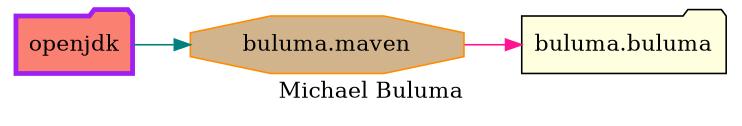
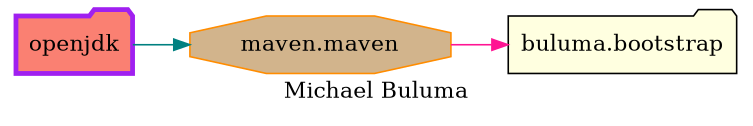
  digraph {
    label="Michael Buluma"
    rankdir=LR
    node [shape=folder style=filled]
    openjdk [color=purple fillcolor=salmon penwidth=3]
-   "buluma.maven" [color=darkorange fillcolor=tan shape=octagon]
-   "buluma.bootstrap" [color=black fillcolor=lightyellow label="buluma.buluma"]
+   "buluma.maven" [color=darkorange fillcolor=tan shape=octagon label="maven.maven"]
+   "buluma.bootstrap" [color=black fillcolor=lightyellow]
    openjdk -> "buluma.maven" [color=teal]
    "buluma.maven" -> "buluma.bootstrap" [color=deeppink]
  }
